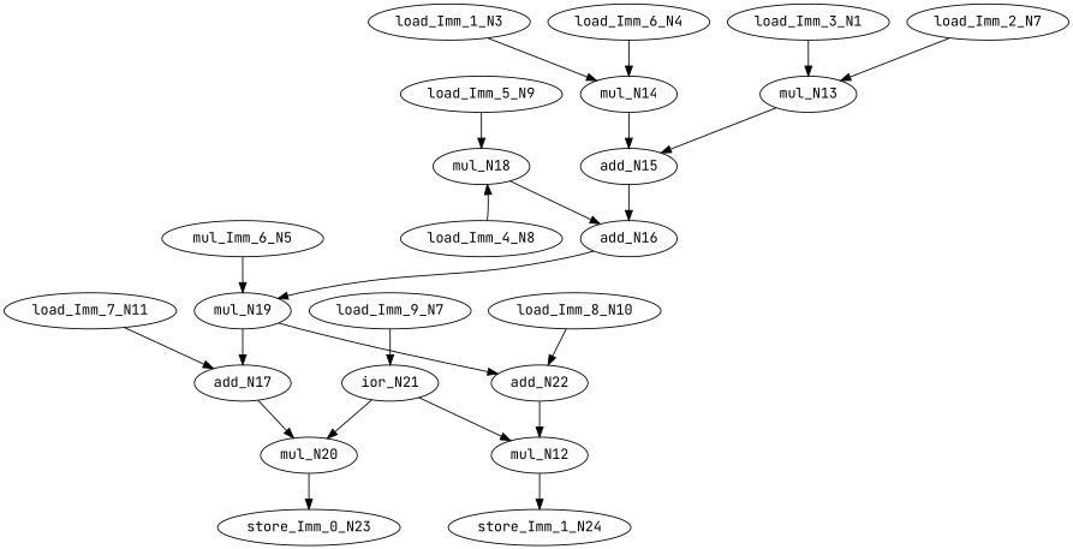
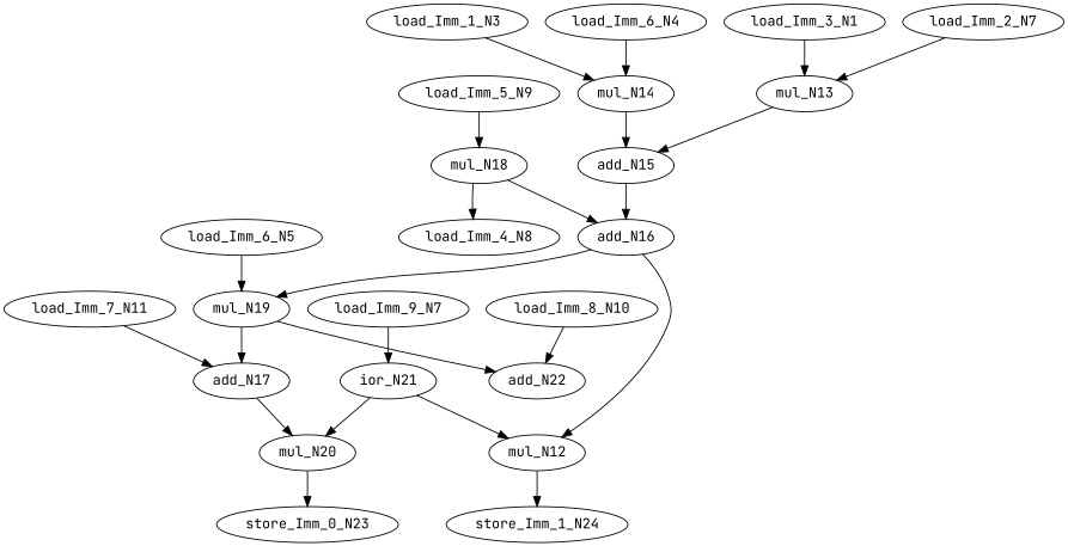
  digraph {
    fontname="JetBrains Mono"
    node [color=black fontname="JetBrains Mono" ntype=operation]
    edge [fontname="JetBrains Mono"]
    n1 [label=store_Imm_0_N23]
    n2 [label=add_N22]
    n3 [label=mul_N12]
    n4 [label=store_Imm_1_N24]
    n5 [label=ior_N21]
    n6 [label=mul_N20]
    n7 [label=load_Imm_4_N8]
    n8 [label=mul_N18]
    n9 [label=add_N16]
    n10 [label=load_Imm_5_N9]
    n11 [label=load_Imm_3_N1]
    n12 [label=mul_N13]
    n13 [label=add_N15]
    n14 [label=load_Imm_2_N7]
    n15 [label=load_Imm_1_N3]
    n16 [label=mul_N14]
    n17 [label=load_Imm_6_N4]
-   n18 [label=mul_Imm_6_N5]
+   n18 [label=load_Imm_6_N5]
    n19 [label=mul_N19]
    n20 [label=add_N17]
    n21 [label=load_Imm_9_N7]
    n22 [label=load_Imm_8_N10]
    n23 [label=load_Imm_7_N11]
-   n2 -> n3
+   n9 -> n3
    n3 -> n4
    n5 -> n3
    n5 -> n6
    n6 -> n1
-   n7 -> n8
+   n8 -> n7
    n8 -> n9
    n9 -> n19
    n10 -> n8
    n11 -> n12
    n12 -> n13
    n13 -> n9
    n14 -> n12
    n15 -> n16
    n16 -> n13
    n17 -> n16
    n18 -> n19
    n19 -> n2
    n19 -> n20
    n20 -> n6
    n21 -> n5
    n22 -> n2
    n23 -> n20
  }
